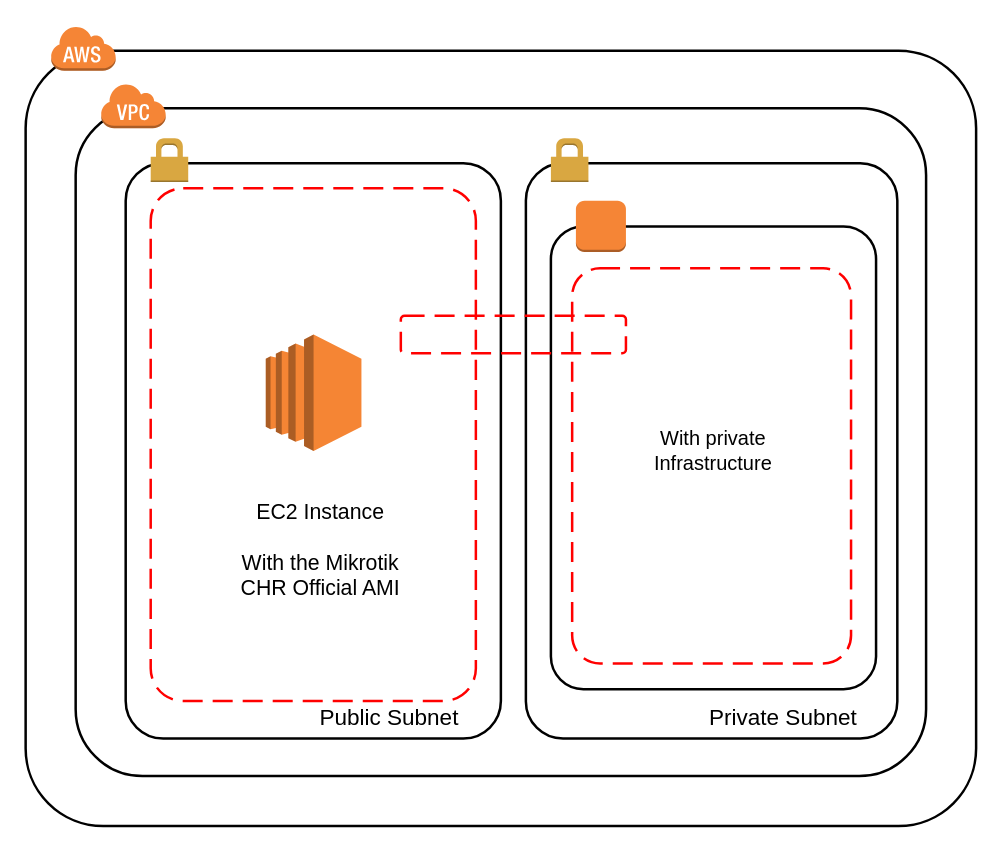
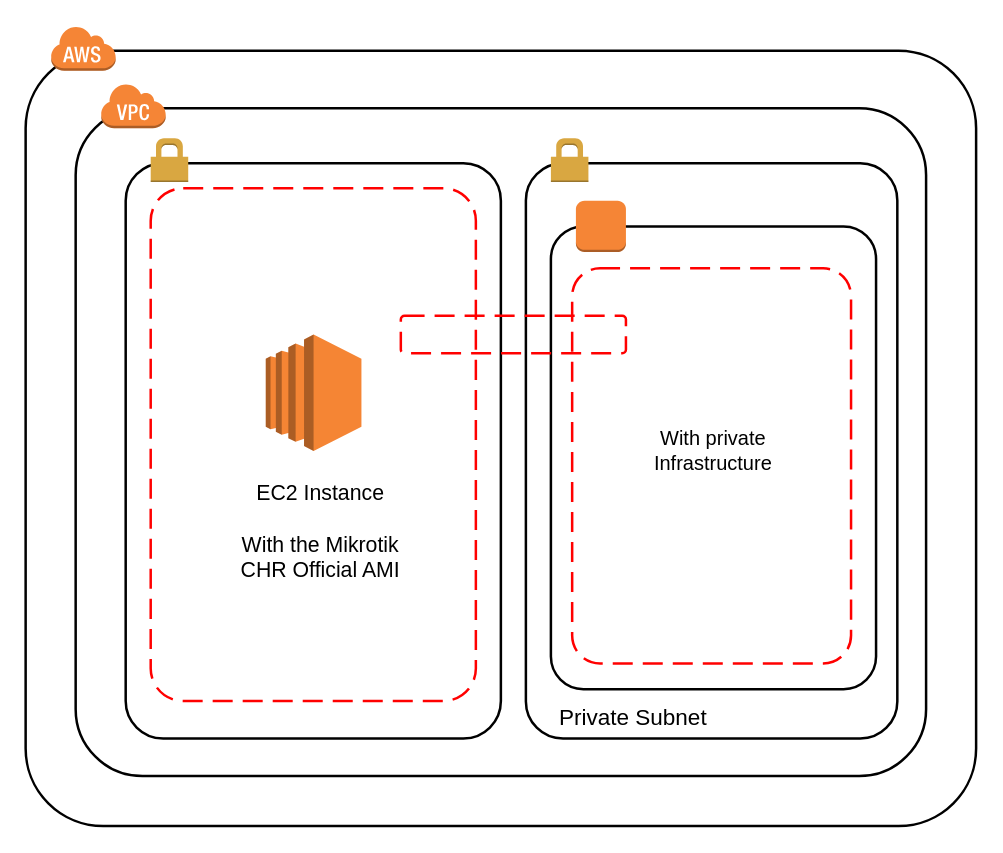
  <mxCell id="0" />
  <mxCell id="1" parent="0" />
  <mxCell id="2" value="" style="rounded=1;arcSize=10;dashed=0;strokeColor=#000000;fillColor=none;gradientColor=none;strokeWidth=2;" vertex="1" parent="1"><mxGeometry x="20" y="40" width="760" height="620" as="geometry" /></mxCell>
  <mxCell id="3" value="" style="dashed=0;html=1;shape=mxgraph.aws3.cloud;fillColor=#F58536;gradientColor=none;dashed=0;" vertex="1" parent="1"><mxGeometry x="40" y="20" width="52" height="36" as="geometry" /></mxCell>
  <mxCell id="4" value="" style="rounded=1;arcSize=10;dashed=0;strokeColor=#000000;fillColor=none;gradientColor=none;strokeWidth=2;" vertex="1" parent="1"><mxGeometry x="60" y="86" width="680" height="534" as="geometry" /></mxCell>
  <mxCell id="5" value="" style="dashed=0;html=1;shape=mxgraph.aws3.virtual_private_cloud;fillColor=#F58536;gradientColor=none;dashed=0;" vertex="1" parent="1"><mxGeometry x="80" y="66" width="52" height="36" as="geometry" /></mxCell>
  <mxCell id="6" value="" style="rounded=1;arcSize=10;dashed=0;strokeColor=#000000;fillColor=none;gradientColor=none;strokeWidth=2;" vertex="1" parent="1"><mxGeometry x="100" y="130" width="300" height="460" as="geometry" /></mxCell>
  <mxCell id="7" value="" style="dashed=0;html=1;shape=mxgraph.aws3.permissions;fillColor=#D9A741;gradientColor=none;dashed=0;" vertex="1" parent="1"><mxGeometry x="120" y="110" width="30" height="35" as="geometry" /></mxCell>
  <mxCell id="8" value="" style="rounded=1;arcSize=10;dashed=0;strokeColor=#000000;fillColor=none;gradientColor=none;strokeWidth=2;" vertex="1" parent="1"><mxGeometry x="420" y="130" width="297" height="460" as="geometry" /></mxCell>
  <mxCell id="9" value="" style="dashed=0;html=1;shape=mxgraph.aws3.permissions;fillColor=#D9A741;gradientColor=none;dashed=0;" vertex="1" parent="1"><mxGeometry x="440" y="110" width="30" height="35" as="geometry" /></mxCell>
- <mxCell id="10" value="&lt;font style=&quot;font-size: 18px&quot;&gt;Public Subnet&lt;/font&gt;" style="text;html=1;strokeColor=none;fillColor=none;align=center;verticalAlign=middle;whiteSpace=wrap;rounded=0;" vertex="1" parent="1"><mxGeometry x="241" y="564" width="140" height="20" as="geometry" /></mxCell>
- <mxCell id="11" value="&lt;font style=&quot;font-size: 18px&quot;&gt;Private Subnet&lt;/font&gt;" style="text;html=1;strokeColor=none;fillColor=none;align=center;verticalAlign=middle;whiteSpace=wrap;rounded=0;" vertex="1" parent="1"><mxGeometry x="556" y="564" width="140" height="20" as="geometry" /></mxCell>
+ <mxCell id="11" value="&lt;font style=&quot;font-size: 18px&quot;&gt;Private Subnet&lt;/font&gt;" style="text;html=1;strokeColor=none;fillColor=none;align=center;verticalAlign=middle;whiteSpace=wrap;rounded=0;" vertex="1" parent="1"><mxGeometry x="436" y="564" width="140" height="20" as="geometry" /></mxCell>
  <mxCell id="12" value="" style="outlineConnect=0;dashed=0;verticalLabelPosition=bottom;verticalAlign=top;align=center;html=1;shape=mxgraph.aws3.ec2;fillColor=#F58534;gradientColor=none;" vertex="1" parent="1"><mxGeometry x="212" y="267" width="76.5" height="93" as="geometry" /></mxCell>
  <mxCell id="13" value="" style="rounded=1;arcSize=10;dashed=0;strokeColor=#000000;fillColor=none;gradientColor=none;strokeWidth=2;" vertex="1" parent="1"><mxGeometry x="440" y="180.5" width="260" height="370" as="geometry" /></mxCell>
  <mxCell id="14" value="" style="dashed=0;html=1;shape=mxgraph.aws3.instance;fillColor=#F58536;gradientColor=none;dashed=0;" vertex="1" parent="1"><mxGeometry x="460" y="160" width="40" height="41" as="geometry" /></mxCell>
  <mxCell id="15" value="&lt;font style=&quot;font-size: 16px&quot;&gt;With private Infrastructure&lt;/font&gt;" style="text;html=1;strokeColor=none;fillColor=none;align=center;verticalAlign=middle;whiteSpace=wrap;rounded=0;" vertex="1" parent="1"><mxGeometry x="490" y="320" width="160" height="80" as="geometry" /></mxCell>
- <mxCell id="16" value="&lt;font style=&quot;font-size: 17px&quot;&gt;EC2 Instance&lt;br&gt;&lt;br&gt;With the Mikrotik CHR Official AMI&lt;br&gt;&lt;/font&gt;" style="text;html=1;strokeColor=none;fillColor=none;align=center;verticalAlign=middle;whiteSpace=wrap;rounded=0;" vertex="1" parent="1"><mxGeometry x="172" y="395" width="168" height="90" as="geometry" /></mxCell>
+ <mxCell id="16" value="&lt;font style=&quot;font-size: 17px&quot;&gt;EC2 Instance&lt;br&gt;&lt;br&gt;With the Mikrotik CHR Official AMI&lt;br&gt;&lt;/font&gt;" style="text;html=1;strokeColor=none;fillColor=none;align=center;verticalAlign=middle;whiteSpace=wrap;rounded=0;" vertex="1" parent="1"><mxGeometry x="172" y="380" width="168" height="90" as="geometry" /></mxCell>
  <mxCell id="17" value="" style="rounded=1;arcSize=10;dashed=1;strokeColor=#ff0000;fillColor=none;gradientColor=none;dashPattern=8 4;strokeWidth=2;" vertex="1" parent="1"><mxGeometry x="120" y="150" width="260" height="410" as="geometry" /></mxCell>
  <mxCell id="18" value="" style="rounded=1;arcSize=10;dashed=1;strokeColor=#ff0000;fillColor=none;gradientColor=none;dashPattern=8 4;strokeWidth=2;" vertex="1" parent="1"><mxGeometry x="320" y="252" width="180" height="30" as="geometry" /></mxCell>
  <mxCell id="19" value="" style="rounded=1;arcSize=10;dashed=1;strokeColor=#ff0000;fillColor=none;gradientColor=none;dashPattern=8 4;strokeWidth=2;" vertex="1" parent="1"><mxGeometry x="457" y="214" width="223" height="316" as="geometry" /></mxCell>
